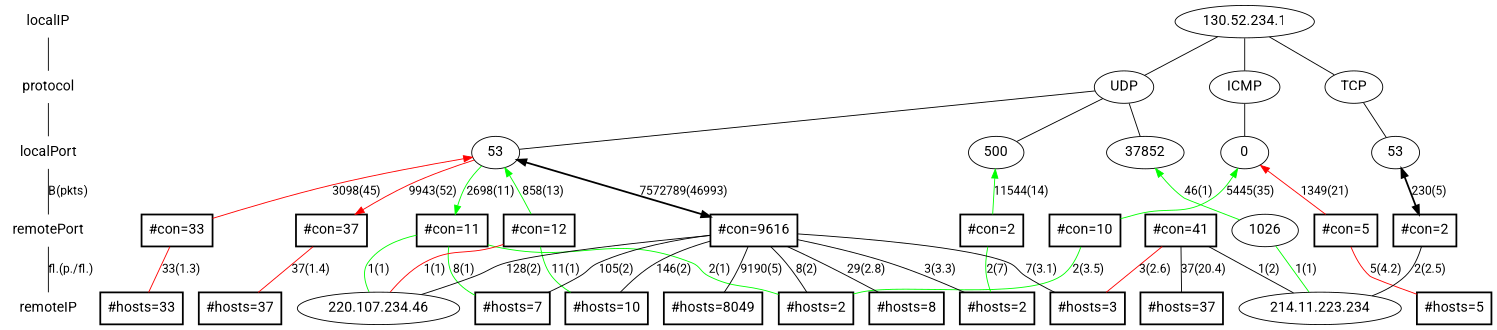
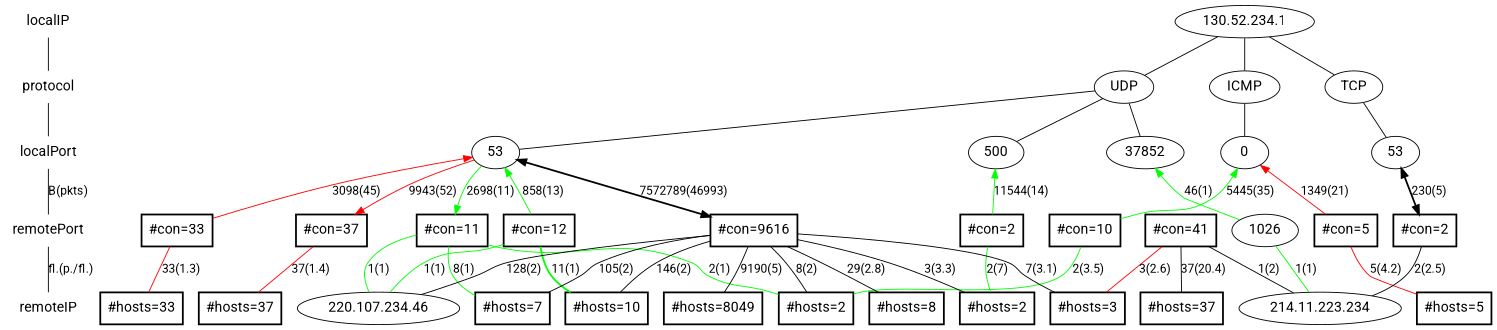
  graph {
    fontname=Roboto
    rankdir=TB
    node [fontname=Roboto fontsize=16 shape=box style=bold]
    edge [fontname=Roboto]
    localIP [shape=plaintext style=""]
    n2 [label="130.52.234.1" shape=ellipse style=""]
    protocol [shape=plaintext style=""]
    n4 [label=UDP shape=ellipse style=""]
    n5 [label=ICMP shape=ellipse style=""]
    n6 [label=TCP shape=ellipse style=""]
    localPort [shape=plaintext style=""]
    n8 [label=53 shape=ellipse style=""]
    n9 [label=500 shape=ellipse style=""]
    n10 [label=37852 shape=ellipse style=""]
    n11 [label=0 shape=ellipse style=""]
    n12 [label=53 shape=ellipse style=""]
    remotePort [shape=plaintext style=""]
    n14 [label=1026 shape=ellipse style=""]
    n15 [label="#con=2"]
    n16 [label="#con=33"]
    n17 [label="#con=37"]
    n18 [label="#con=5"]
    n19 [label="#con=10"]
    n20 [label="#con=11"]
    n21 [label="#con=41"]
    n22 [label="#con=12"]
    n23 [label="#con=9616"]
    n24 [label="#con=2"]
    remoteIP [shape=plaintext style=""]
    n26 [label="214.11.223.234" shape=ellipse style=""]
    n27 [label="220.107.234.46" shape=ellipse style=""]
    n28 [label="#hosts=3"]
    n29 [label="#hosts=37"]
    n30 [label="#hosts=8"]
    n31 [label="#hosts=33"]
    n32 [label="#hosts=2"]
    n33 [label="#hosts=7"]
    n34 [label="#hosts=2"]
    n35 [label="#hosts=37"]
    n36 [label="#hosts=8049"]
    n37 [label="#hosts=10"]
    n38 [label="#hosts=5"]
    subgraph sub_1 {
      rank=same
      localIP
      n2
    }
    subgraph sub_2 {
      rank=same
      protocol
      n4
      n5
      n6
    }
    subgraph sub_3 {
      rank=same
      localPort
      n8
      n9
      n10
      n11
      n12
    }
    subgraph sub_4 {
      rank=same
      remotePort
      n14
      n15
      n16
      n17
      n18
      n19
      n20
      n21
      n22
      n23
      n24
    }
    subgraph sub_5 {
      rank=same
      remoteIP
      n26
      n27
      n28
      n29
      n30
      n31
      n32
      n33
      n34
      n35
      n36
      n37
      n38
    }
    localIP -- protocol
    n2 -- n4
    n2 -- n5
    n2 -- n6
    protocol -- localPort
    n4 -- n8
    n4 -- n9
    n4 -- n10
    n5 -- n11
    n6 -- n12
    localPort -- remotePort [label="B(pkts)"]
    n8 -- n16 [color=red dir=back label="3098(45)"]
    n8 -- n17 [color=red dir=forward label="9943(52)"]
    n8 -- n20 [color=green dir=forward label="2698(11)"]
    n8 -- n22 [color=green dir=back label="858(13)"]
    n8 -- n23 [dir=both label="7572789(46993)" style=bold]
    n9 -- n15 [color=green dir=back label="11544(14)"]
    n10 -- n14 [color=green dir=back label="46(1)"]
    n11 -- n18 [color=red dir=back label="1349(21)"]
    n11 -- n19 [color=green dir=back label="5445(35)"]
    n12 -- n24 [dir=both label="230(5)" style=bold]
    remotePort -- remoteIP [label="fl.(p./fl.)"]
    n14 -- n26 [color=green label="1(1)"]
    n15 -- n32 [color=green label="2(7)"]
    n16 -- n31 [color=red label="33(1.3)"]
    n17 -- n35 [color=red label="37(1.4)"]
    n18 -- n38 [color=red label="5(4.2)"]
    n19 -- n34 [color=green label="2(3.5)"]
    n20 -- n27 [color=green label="1(1)"]
    n20 -- n33 [color=green label="8(1)"]
    n20 -- n34 [color=green label="2(1)"]
    n21 -- n26 [label="1(2)"]
    n21 -- n28 [color=red label="3(2.6)"]
    n21 -- n29 [label="37(20.4)"]
-   n22 -- n27 [color=red label="1(1)"]
-   n22 -- n37 [color=green label="11(1)"]
+   n22 -- n27 [color=green label="1(1)"]
+   n22 -- n37 [color=green label="11(1)" style=bold]
    n23 -- n27 [label="128(2)"]
    n23 -- n28 [label="7(3.1)"]
    n23 -- n30 [label="29(2.8)"]
    n23 -- n32 [label="3(3.3)"]
    n23 -- n33 [label="105(2)"]
    n23 -- n34 [label="8(2)"]
    n23 -- n36 [label="9190(5)"]
    n23 -- n37 [label="146(2)"]
    n24 -- n26 [label="2(2.5)"]
  }
